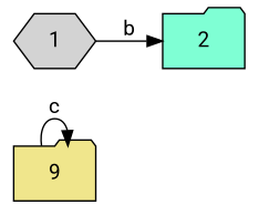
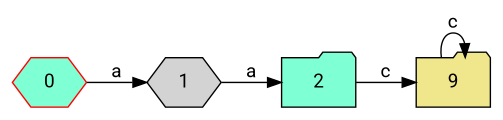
  digraph {
    fontname=Roboto
    rankdir=LR
    node [fillcolor=aquamarine fontname=Roboto shape=folder style=filled]
    edge [fontname=Roboto]
    n1 [fillcolor=khaki label=9]
    2
+   0 [color=red shape=hexagon]
    1 [fillcolor=lightgrey shape=hexagon]
    n1 -> n1 [label=c]
-   1 -> 2 [label=b]
+   2 -> n1 [label=c]
+   0 -> 1 [label=a]
+   1 -> 2 [label=a]
  }
